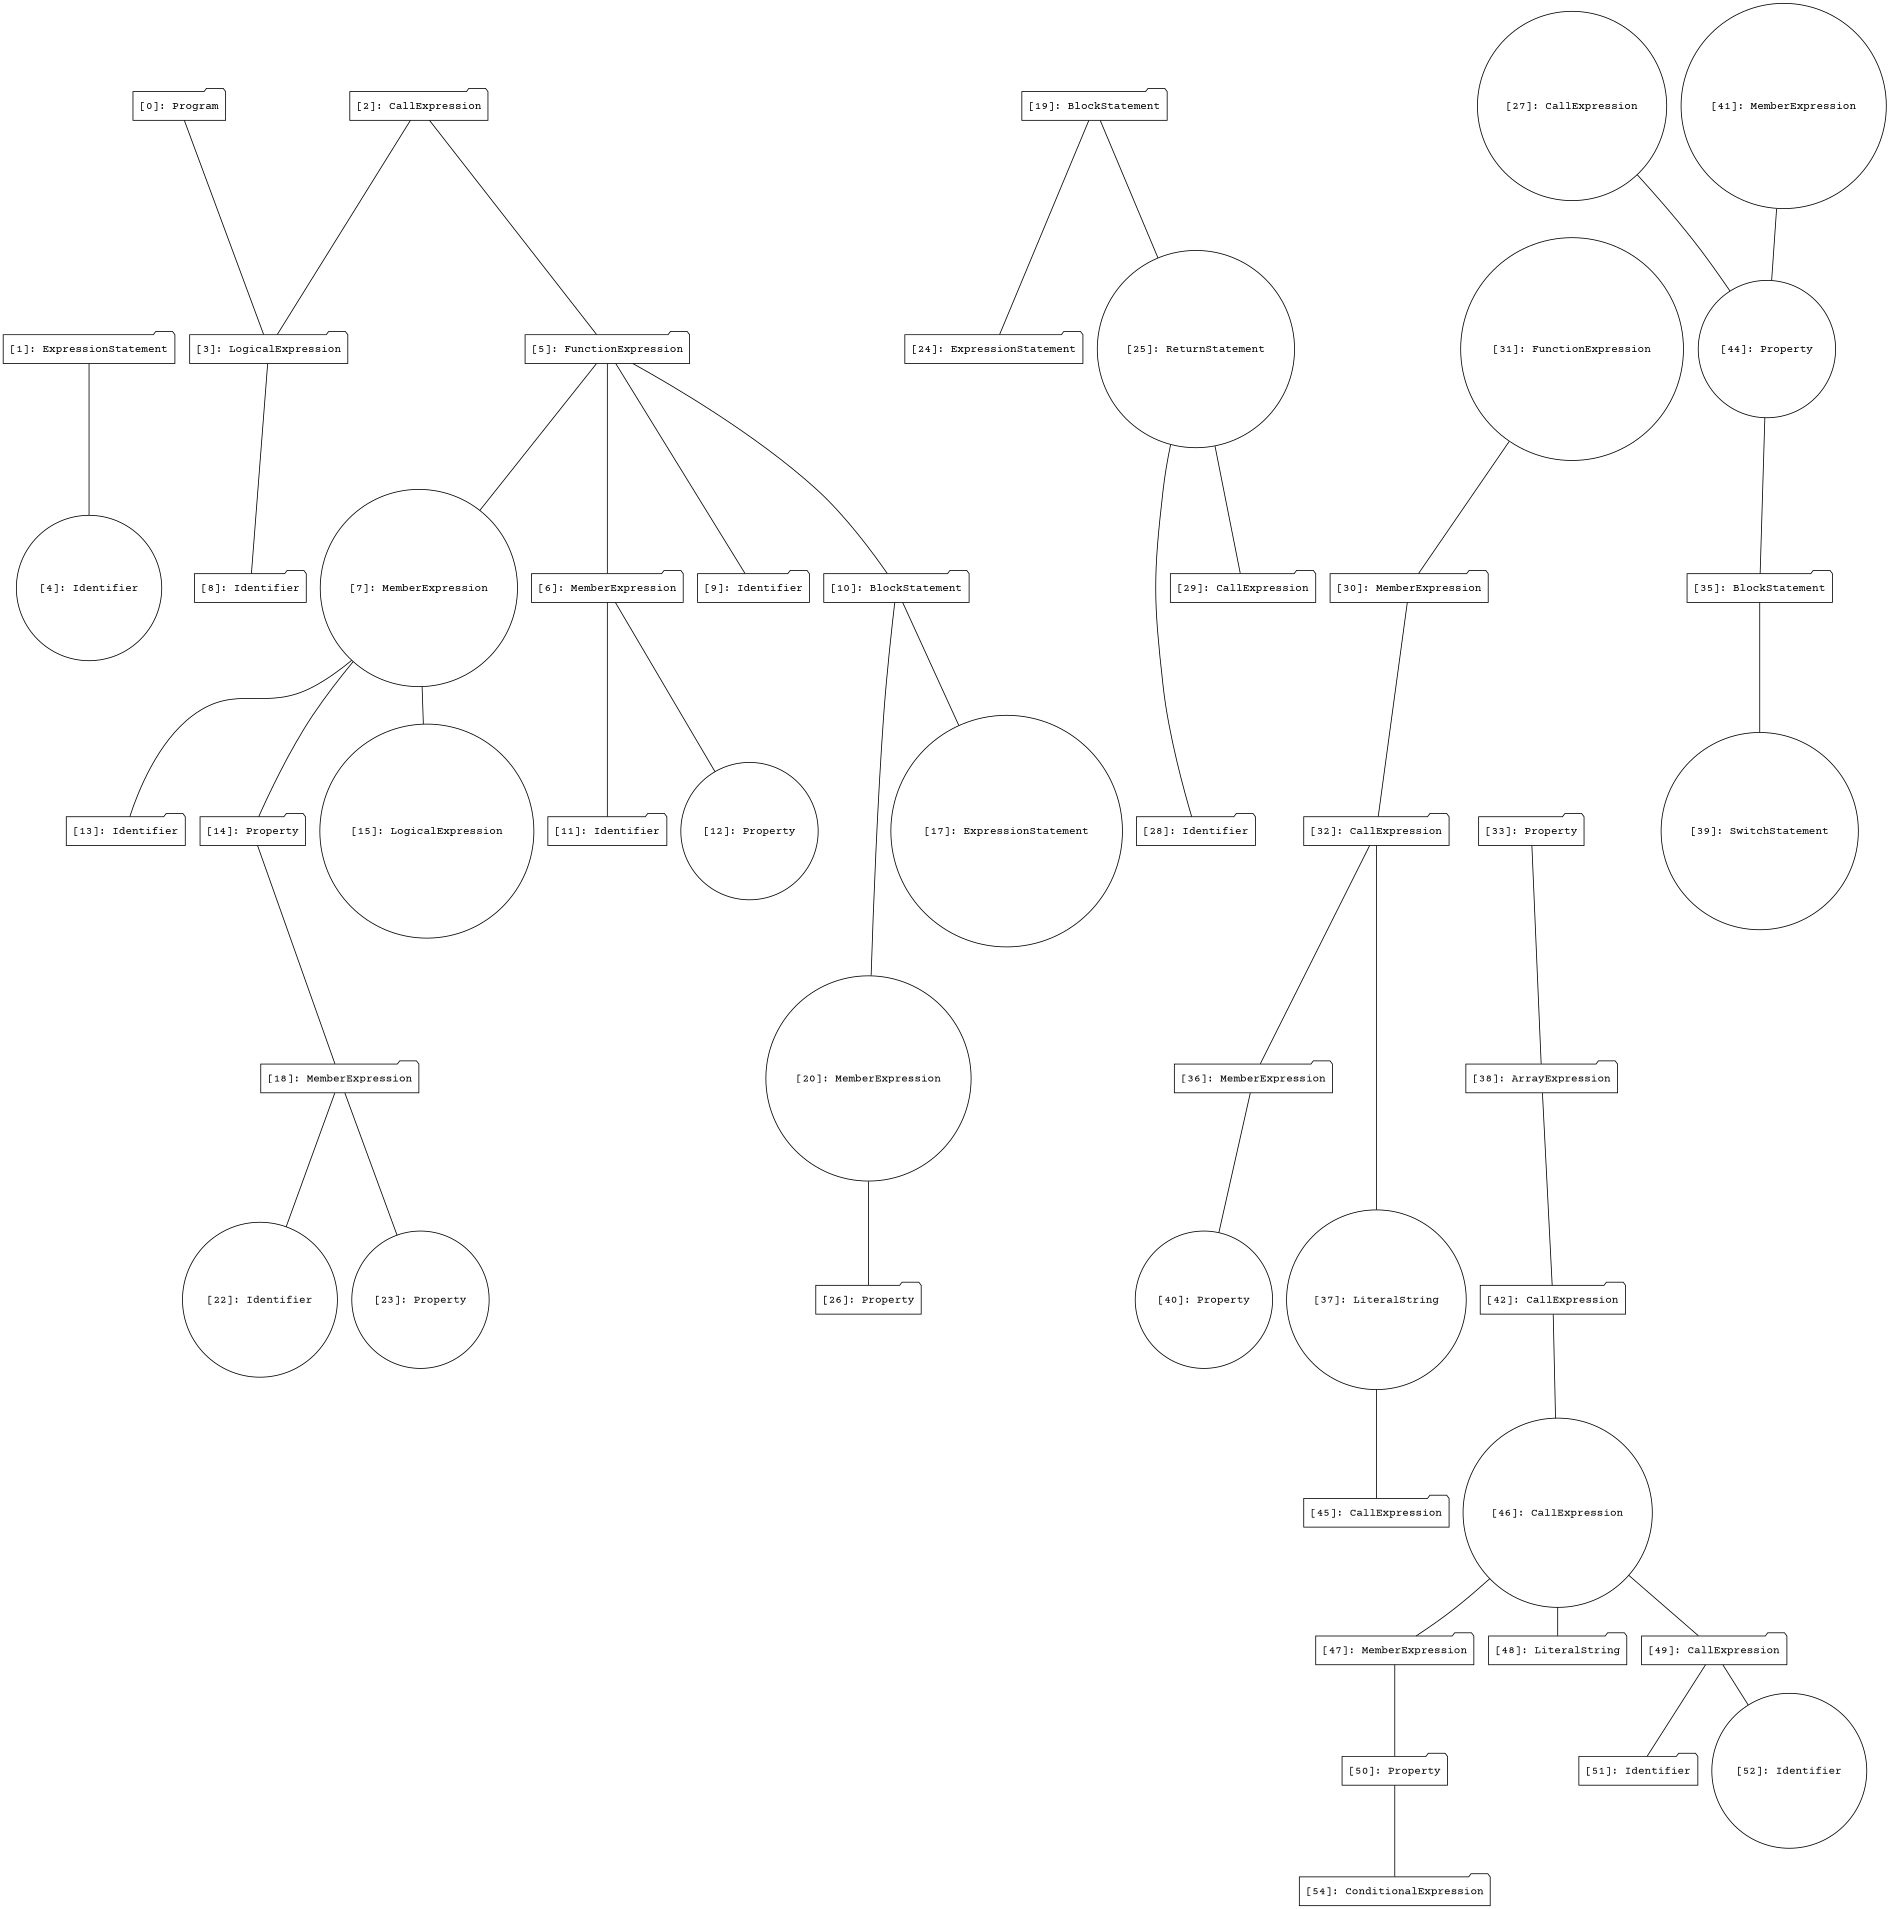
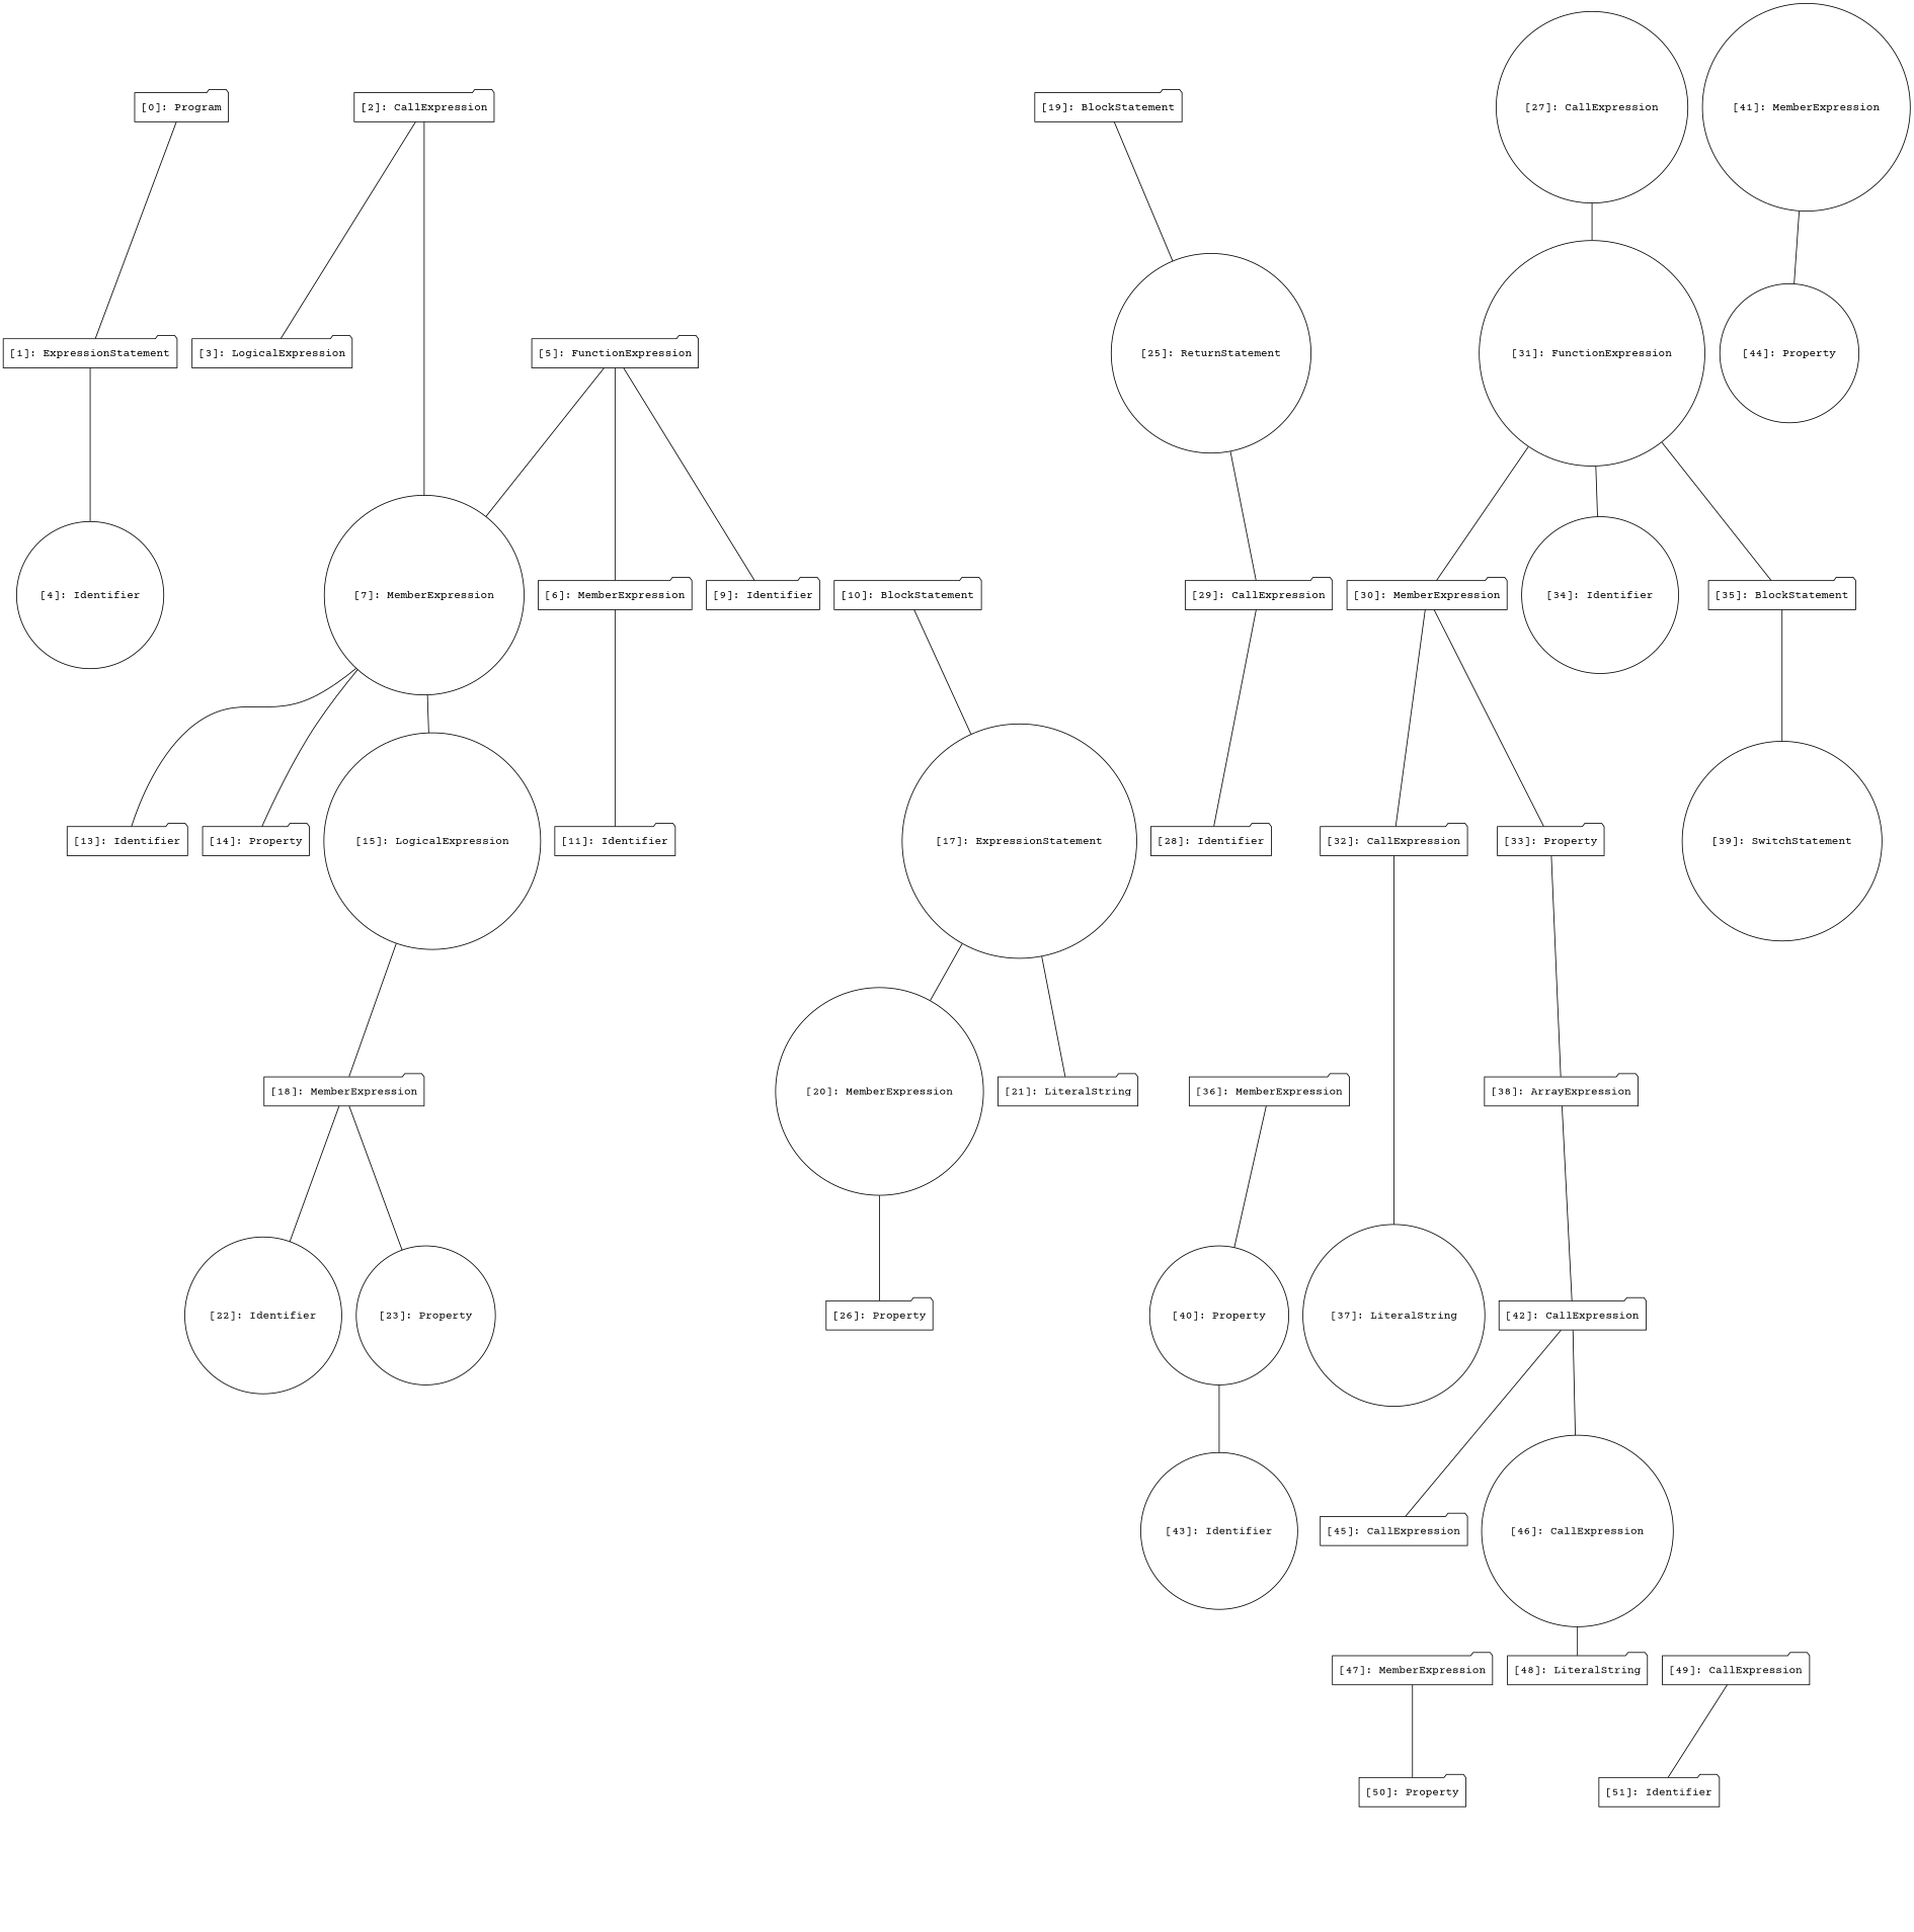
  graph {
    fontname="Courier Prime"
    node [fontname="Courier Prime" shape=folder]
    edge [fontname="Courier Prime"]
    n1 [label="[0]: Program"]
    n2 [label="[1]: ExpressionStatement"]
    n3 [label="[4]: Identifier" shape=circle]
    n4 [label="[2]: CallExpression"]
    n5 [label="[3]: LogicalExpression"]
    n6 [label="[5]: FunctionExpression"]
-   n7 [label="[8]: Identifier"]
    n8 [label="[7]: MemberExpression" shape=circle]
    n9 [label="[6]: MemberExpression"]
    n10 [label="[9]: Identifier"]
    n11 [label="[10]: BlockStatement"]
    n12 [label="[13]: Identifier"]
    n13 [label="[14]: Property"]
    n14 [label="[15]: LogicalExpression" shape=circle]
    n15 [label="[11]: Identifier"]
-   n16 [label="[12]: Property" shape=circle]
    n17 [label="[17]: ExpressionStatement" shape=circle]
    n18 [label="[18]: MemberExpression"]
    n19 [label="[20]: MemberExpression" shape=circle]
+   n20 [label="[21]: LiteralString"]
    n21 [label="[22]: Identifier" shape=circle]
    n22 [label="[23]: Property" shape=circle]
    n23 [label="[19]: BlockStatement"]
-   n24 [label="[24]: ExpressionStatement"]
    n25 [label="[25]: ReturnStatement" shape=circle]
    n26 [label="[26]: Property"]
    n27 [label="[28]: Identifier"]
    n28 [label="[29]: CallExpression"]
    n29 [label="[27]: CallExpression" shape=circle]
    n30 [label="[31]: FunctionExpression" shape=circle]
    n31 [label="[30]: MemberExpression"]
    n32 [label="[32]: CallExpression"]
    n33 [label="[33]: Property"]
+   n34 [label="[34]: Identifier" shape=circle]
    n35 [label="[35]: BlockStatement"]
    n36 [label="[36]: MemberExpression"]
    n37 [label="[37]: LiteralString" shape=circle]
    n38 [label="[38]: ArrayExpression"]
    n39 [label="[39]: SwitchStatement" shape=circle]
    n40 [label="[40]: Property" shape=circle]
    n41 [label="[42]: CallExpression"]
+   n42 [label="[43]: Identifier" shape=circle]
    n43 [label="[45]: CallExpression"]
    n44 [label="[46]: CallExpression" shape=circle]
    n45 [label="[41]: MemberExpression" shape=circle]
    n46 [label="[44]: Property" shape=circle]
    n47 [label="[47]: MemberExpression"]
    n48 [label="[48]: LiteralString"]
    n49 [label="[49]: CallExpression"]
    n50 [label="[50]: Property"]
    n51 [label="[51]: Identifier"]
-   n52 [label="[52]: Identifier" shape=circle]
-   n53 [label="[54]: ConditionalExpression"]
-   n1 -- n5
+   n1 -- n2
    n2 -- n3
    n4 -- n5
-   n4 -- n6
-   n5 -- n7
+   n4 -- n8
    n6 -- n8
    n6 -- n9
    n6 -- n10
-   n6 -- n11
    n8 -- n12
    n8 -- n13
    n8 -- n14
    n9 -- n15
-   n9 -- n16
    n11 -- n17
-   n13 -- n18
-   n11 -- n19
+   n14 -- n18
+   n17 -- n19
+   n17 -- n20
    n18 -- n21
    n18 -- n22
    n19 -- n26
-   n23 -- n24
    n23 -- n25
-   n25 -- n27
+   n28 -- n27
    n25 -- n28
-   n29 -- n46
+   n29 -- n30
    n30 -- n31
-   n46 -- n35
+   n30 -- n34
+   n30 -- n35
    n31 -- n32
-   n32 -- n36
+   n31 -- n33
    n32 -- n37
    n33 -- n38
    n35 -- n39
    n36 -- n40
    n38 -- n41
-   n37 -- n43
+   n40 -- n42
+   n41 -- n43
    n41 -- n44
-   n44 -- n47
    n44 -- n48
-   n44 -- n49
    n45 -- n46
    n47 -- n50
    n49 -- n51
-   n49 -- n52
-   n50 -- n53
  }
